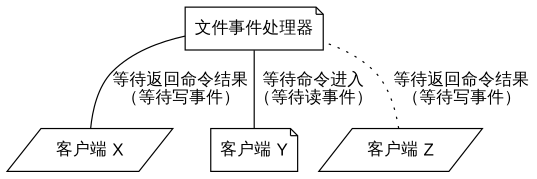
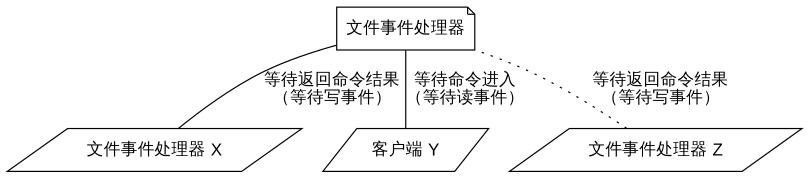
  digraph {
    fontname="Liberation Sans"
    rankdir=BT
    node [fontname="Liberation Sans" shape=note]
    edge [dir=none fontname="Liberation Sans" style=solid]
    n1 [label="文件事件处理器"]
-   n2 [label="客户端 X" shape=parallelogram]
-   n3 [label="客户端 Y"]
-   n4 [label="客户端 Z" shape=parallelogram]
+   n2 [label="文件事件处理器 X" shape=parallelogram]
+   n3 [label="客户端 Y" shape=parallelogram]
+   n4 [label="文件事件处理器 Z" shape=parallelogram]
    n2 -> n1 [label="等待返回命令结果\n（等待写事件）"]
    n3 -> n1 [label="等待命令进入\n（等待读事件）"]
    n4 -> n1 [label="等待返回命令结果\n（等待写事件）" style=dotted]
  }
